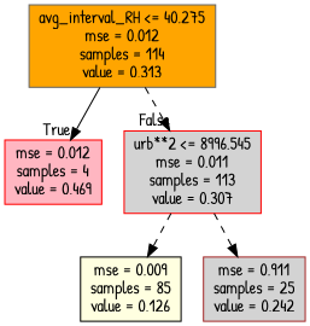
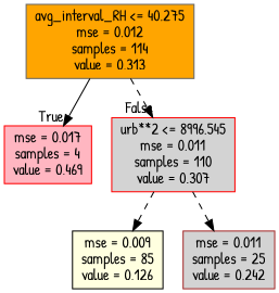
  digraph {
    fontname="Patrick Hand"
    node [color=red fillcolor=lightgrey fontname="Patrick Hand" shape=box style=filled]
    edge [fontname="Patrick Hand" style=dashed]
    n1 [color=gray40 fillcolor=orange label="avg_interval_RH <= 40.275\nmse = 0.012\nsamples = 114\nvalue = 0.313"]
-   n2 [fillcolor=lightpink label="mse = 0.012\nsamples = 4\nvalue = 0.469"]
-   n3 [label="urb**2 <= 8996.545\nmse = 0.011\nsamples = 113\nvalue = 0.307"]
+   n2 [fillcolor=lightpink label="mse = 0.017\nsamples = 4\nvalue = 0.469"]
+   n3 [label="urb**2 <= 8996.545\nmse = 0.011\nsamples = 110\nvalue = 0.307"]
    n4 [color=black fillcolor=lightyellow label="mse = 0.009\nsamples = 85\nvalue = 0.126"]
-   n5 [color=brown label="mse = 0.911\nsamples = 25\nvalue = 0.242"]
+   n5 [color=brown label="mse = 0.011\nsamples = 25\nvalue = 0.242"]
    n1 -> n2 [headlabel=True labelangle=45 labeldistance=2.5 style=solid]
    n1 -> n3 [headlabel=False labelangle=-45 labeldistance=2.5]
    n3 -> n4
    n3 -> n5
  }
